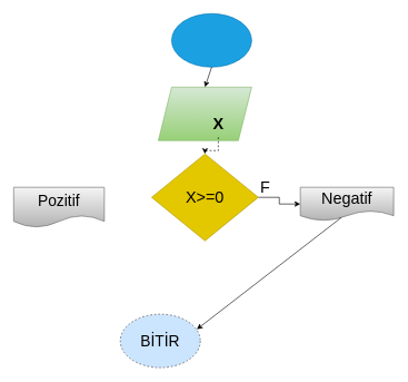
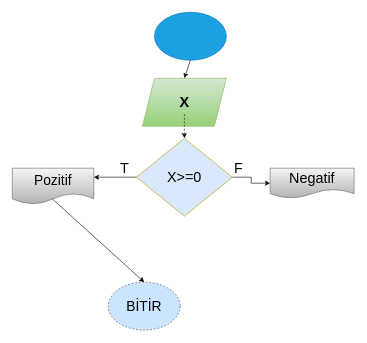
  <mxCell id="0" />
  <mxCell id="1" parent="0" />
  <mxCell id="2" value="" style="ellipse;whiteSpace=wrap;html=1;fillColor=#1ba1e2;strokeColor=#006EAF;fontColor=#ffffff;labelBackgroundColor=#4AC3FF;" vertex="1" parent="1"><mxGeometry x="257" y="20" width="120" height="80" as="geometry" /></mxCell>
  <mxCell id="3" value="" style="shape=parallelogram;perimeter=parallelogramPerimeter;whiteSpace=wrap;html=1;fixedSize=1;fillColor=#d5e8d4;gradientColor=#97d077;strokeColor=#82b366;" vertex="1" parent="1"><mxGeometry x="237" y="130" width="140" height="80" as="geometry" /></mxCell>
  <mxCell id="4" value="" style="endArrow=classic;html=1;rounded=0;fontColor=#000000;exitX=0.5;exitY=1;exitDx=0;exitDy=0;entryX=0.5;entryY=0;entryDx=0;entryDy=0;" edge="1" parent="1" source="2" target="3"><mxGeometry width="50" height="50" relative="1" as="geometry"><mxPoint x="260" y="390" as="sourcePoint" /><mxPoint x="310" y="340" as="targetPoint" /></mxGeometry></mxCell>
  <mxCell id="5" value="" style="edgeStyle=orthogonalEdgeStyle;rounded=0;orthogonalLoop=1;jettySize=auto;html=1;fontSize=24;fontColor=#000000;dashed=1;" edge="1" parent="1" source="6" target="12"><mxGeometry relative="1" as="geometry" /></mxCell>
- <mxCell id="6" value="X" style="text;html=1;resizable=0;autosize=1;align=center;verticalAlign=middle;points=[];fillColor=none;strokeColor=none;rounded=0;labelBackgroundColor=none;fontColor=#000000;fontStyle=1;fontSize=24;" vertex="1" parent="1"><mxGeometry x="307" y="165" width="40" height="40" as="geometry" /></mxCell>
+ <mxCell id="6" value="X" style="text;html=1;resizable=0;autosize=1;align=center;verticalAlign=middle;points=[];fillColor=none;strokeColor=none;rounded=0;labelBackgroundColor=none;fontColor=#000000;fontStyle=1;fontSize=24;" vertex="1" parent="1"><mxGeometry x="287" y="150" width="40" height="40" as="geometry" /></mxCell>
  <mxCell id="7" value="Pozitif" style="shape=document;whiteSpace=wrap;html=1;boundedLbl=1;labelBackgroundColor=none;fontSize=23;fillColor=#f5f5f5;gradientColor=#b3b3b3;strokeColor=#666666;" vertex="1" parent="1"><mxGeometry x="20" y="280" width="136" height="60" as="geometry" /></mxCell>
  <mxCell id="8" value="BİTİR" style="ellipse;whiteSpace=wrap;html=1;labelBackgroundColor=none;fontSize=23;fillColor=#cce5ff;strokeColor=#36393d;dashed=1;" vertex="1" parent="1"><mxGeometry x="180" y="470" width="120" height="80" as="geometry" /></mxCell>
+ <mxCell id="9" value="" style="endArrow=classic;html=1;rounded=0;fontSize=23;fontColor=#000000;exitX=0.49;exitY=0.852;exitDx=0;exitDy=0;exitPerimeter=0;entryX=0.5;entryY=0;entryDx=0;entryDy=0;" edge="1" parent="1" source="7" target="8"><mxGeometry width="50" height="50" relative="1" as="geometry"><mxPoint x="194" y="520" as="sourcePoint" /><mxPoint x="244" y="470" as="targetPoint" /></mxGeometry></mxCell>
+ <mxCell id="10" style="edgeStyle=orthogonalEdgeStyle;rounded=0;orthogonalLoop=1;jettySize=auto;html=1;exitX=0;exitY=0.5;exitDx=0;exitDy=0;entryX=1;entryY=0.25;entryDx=0;entryDy=0;fontSize=24;fontColor=#000000;" edge="1" parent="1" source="12" target="7"><mxGeometry relative="1" as="geometry" /></mxCell>
  <mxCell id="11" style="edgeStyle=orthogonalEdgeStyle;rounded=0;orthogonalLoop=1;jettySize=auto;html=1;entryX=0;entryY=0.5;entryDx=0;entryDy=0;fontSize=24;fontColor=#000000;" edge="1" parent="1" source="12" target="13"><mxGeometry relative="1" as="geometry" /></mxCell>
- <mxCell id="12" value="X&amp;gt;=0" style="rhombus;whiteSpace=wrap;html=1;labelBackgroundColor=none;fontSize=24;fontColor=#000000;fillColor=#e3c800;strokeColor=#B09500;" vertex="1" parent="1"><mxGeometry x="227" y="230" width="160" height="130" as="geometry" /></mxCell>
+ <mxCell id="12" value="X&amp;gt;=0" style="rhombus;whiteSpace=wrap;html=1;labelBackgroundColor=none;fontSize=24;fontColor=#000000;fillColor=#dae8fc;strokeColor=#B09500;" vertex="1" parent="1"><mxGeometry x="227" y="230" width="160" height="130" as="geometry" /></mxCell>
  <mxCell id="13" value="Negatif" style="shape=document;whiteSpace=wrap;html=1;boundedLbl=1;labelBackgroundColor=none;fontSize=24;fillColor=#f5f5f5;gradientColor=#b3b3b3;strokeColor=#666666;" vertex="1" parent="1"><mxGeometry x="450" y="280" width="140" height="50" as="geometry" /></mxCell>
- <mxCell id="14" value="" style="endArrow=classic;html=1;rounded=0;fontSize=24;fontColor=#000000;entryX=0.957;entryY=0.282;entryDx=0;entryDy=0;entryPerimeter=0;exitX=0.438;exitY=0.909;exitDx=0;exitDy=0;exitPerimeter=0;" edge="1" parent="1" source="13" target="8"><mxGeometry width="50" height="50" relative="1" as="geometry"><mxPoint x="520" y="350" as="sourcePoint" /><mxPoint x="280" y="230" as="targetPoint" /><Array as="points" /></mxGeometry></mxCell>
  <mxCell id="15" value="F" style="text;html=1;resizable=0;autosize=1;align=center;verticalAlign=middle;points=[];fillColor=none;strokeColor=none;rounded=0;labelBackgroundColor=none;fontSize=24;fontColor=#000000;" vertex="1" parent="1"><mxGeometry x="377" y="260" width="40" height="40" as="geometry" /></mxCell>
+ <mxCell id="16" value="T" style="text;html=1;resizable=0;autosize=1;align=center;verticalAlign=middle;points=[];fillColor=none;strokeColor=none;rounded=0;labelBackgroundColor=none;fontSize=24;fontColor=#000000;" vertex="1" parent="1"><mxGeometry x="187" y="260" width="40" height="40" as="geometry" /></mxCell>
